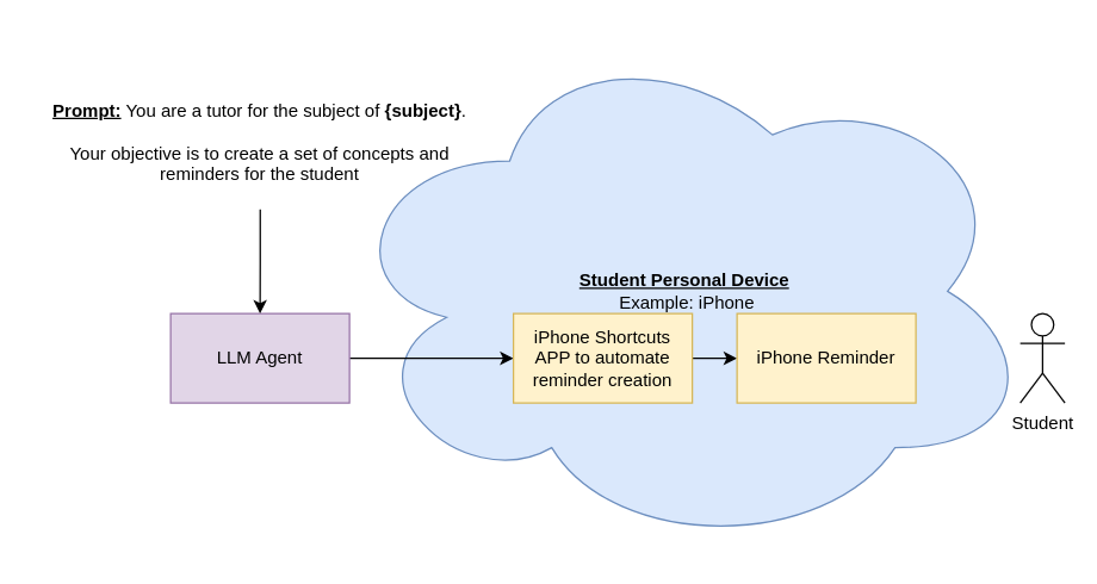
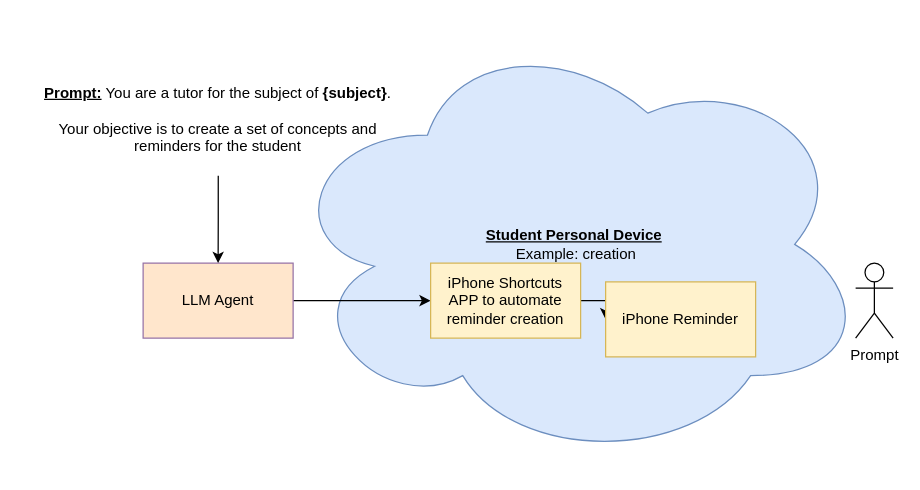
  <mxCell id="0" />
  <mxCell id="1" parent="0" />
- <mxCell id="2" value="&lt;div align=&quot;center&quot;&gt;&lt;b&gt;&lt;u&gt;Student Personal Device&lt;/u&gt;&lt;/b&gt;&lt;br&gt;&lt;/div&gt;&amp;nbsp;Example: iPhone" style="ellipse;shape=cloud;whiteSpace=wrap;html=1;fillColor=#dae8fc;strokeColor=#6c8ebf;" vertex="1" parent="1"><mxGeometry x="224" y="20" width="470" height="350" as="geometry" /></mxCell>
+ <mxCell id="2" value="&lt;div align=&quot;center&quot;&gt;&lt;b&gt;&lt;u&gt;Student Personal Device&lt;/u&gt;&lt;/b&gt;&lt;br&gt;&lt;/div&gt;&amp;nbsp;Example: creation" style="ellipse;shape=cloud;whiteSpace=wrap;html=1;fillColor=#dae8fc;strokeColor=#6c8ebf;" vertex="1" parent="1"><mxGeometry x="224" y="20" width="470" height="350" as="geometry" /></mxCell>
  <mxCell id="3" value="" style="edgeStyle=orthogonalEdgeStyle;rounded=0;orthogonalLoop=1;jettySize=auto;html=1;" edge="1" parent="1" source="4" target="8"><mxGeometry relative="1" as="geometry" /></mxCell>
- <mxCell id="4" value="LLM Agent" style="rounded=0;whiteSpace=wrap;html=1;fillColor=#e1d5e7;strokeColor=#9673a6;" vertex="1" parent="1"><mxGeometry x="114" y="210" width="120" height="60" as="geometry" /></mxCell>
+ <mxCell id="4" value="LLM Agent" style="rounded=0;whiteSpace=wrap;html=1;fillColor=#ffe6cc;strokeColor=#9673a6;" vertex="1" parent="1"><mxGeometry x="114" y="210" width="120" height="60" as="geometry" /></mxCell>
  <mxCell id="5" value="" style="edgeStyle=orthogonalEdgeStyle;rounded=0;orthogonalLoop=1;jettySize=auto;html=1;" edge="1" parent="1" source="6" target="4"><mxGeometry relative="1" as="geometry" /></mxCell>
  <mxCell id="6" value="&lt;div&gt;&lt;b&gt;&lt;u&gt;Prompt:&lt;/u&gt;&lt;/b&gt; You are a tutor for the subject of &lt;b&gt;{subject}&lt;/b&gt;.&lt;/div&gt;&lt;div&gt;&lt;br&gt;&lt;/div&gt;&lt;div&gt;Your objective is to create a set of concepts and reminders for the student&lt;br&gt;&lt;/div&gt;" style="text;html=1;strokeColor=none;fillColor=none;align=center;verticalAlign=middle;whiteSpace=wrap;rounded=0;" vertex="1" parent="1"><mxGeometry x="20.25" y="50" width="307.5" height="90" as="geometry" /></mxCell>
  <mxCell id="7" value="" style="edgeStyle=orthogonalEdgeStyle;rounded=0;orthogonalLoop=1;jettySize=auto;html=1;" edge="1" parent="1" source="8" target="9"><mxGeometry relative="1" as="geometry" /></mxCell>
  <mxCell id="8" value="iPhone Shortcuts APP to automate reminder creation" style="whiteSpace=wrap;html=1;rounded=0;fillColor=#fff2cc;strokeColor=#d6b656;" vertex="1" parent="1"><mxGeometry x="344" y="210" width="120" height="60" as="geometry" /></mxCell>
- <mxCell id="9" value="iPhone Reminder" style="whiteSpace=wrap;html=1;rounded=0;fillColor=#fff2cc;strokeColor=#d6b656;" vertex="1" parent="1"><mxGeometry x="494" y="210" width="120" height="60" as="geometry" /></mxCell>
- <mxCell id="10" value="Student" style="shape=umlActor;verticalLabelPosition=bottom;verticalAlign=top;html=1;outlineConnect=0;" vertex="1" parent="1"><mxGeometry x="684" y="210" width="30" height="60" as="geometry" /></mxCell>
+ <mxCell id="9" value="iPhone Reminder" style="whiteSpace=wrap;html=1;rounded=0;fillColor=#fff2cc;strokeColor=#d6b656;" vertex="1" parent="1"><mxGeometry x="484" y="225" width="120" height="60" as="geometry" /></mxCell>
+ <mxCell id="10" value="Prompt" style="shape=umlActor;verticalLabelPosition=bottom;verticalAlign=top;html=1;outlineConnect=0;" vertex="1" parent="1"><mxGeometry x="684" y="210" width="30" height="60" as="geometry" /></mxCell>
